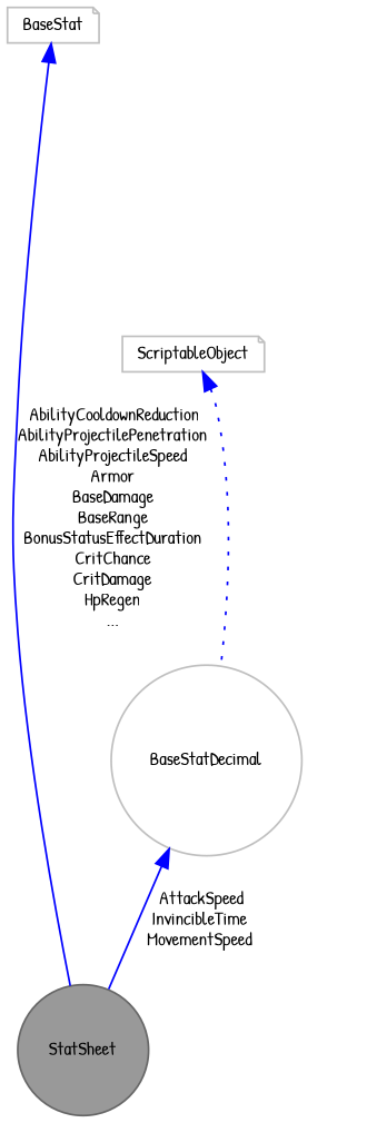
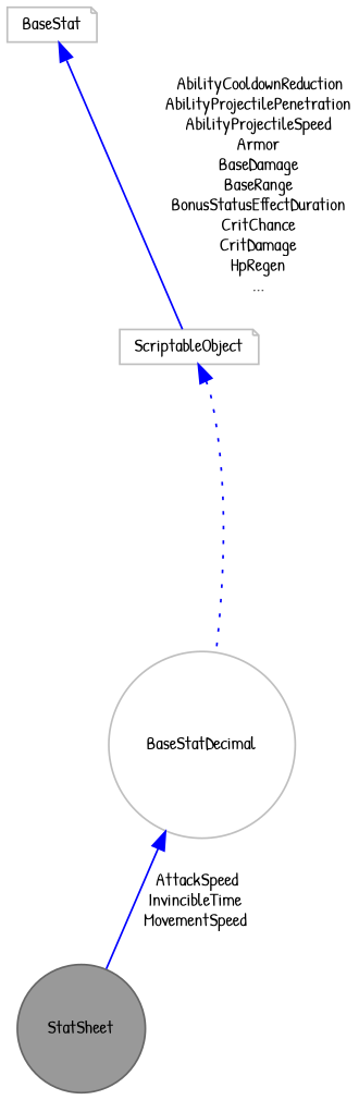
  digraph {
    fontname="Patrick Hand"
    node [color=grey75 fillcolor=white fontname="Patrick Hand" fontsize=10 shape=circle style=filled]
    edge [color=blue dir=back fontname="Patrick Hand" fontsize=10 labelfontname=Helvetica labelfontsize=10 style=solid]
    n1 [color=gray40 fillcolor=grey60 fontcolor=black height=0.2 label=StatSheet width=0.4]
    n2 [height=0.2 label=ScriptableObject shape=note width=0.4]
    n3 [height=0.2 label=BaseStatDecimal width=0.4]
    n4 [height=0.2 label=BaseStat shape=note width=0.4]
    n2 -> n3 [style=dotted]
    n3 -> n1 [label=" AttackSpeed\nInvincibleTime\nMovementSpeed"]
-   n4 -> n1 [label=" AbilityCooldownReduction\nAbilityProjectilePenetration\nAbilityProjectileSpeed\nArmor\nBaseDamage\nBaseRange\nBonusStatusEffectDuration\nCritChance\nCritDamage\nHpRegen\n..."]
+   n4 -> n2 [label=" AbilityCooldownReduction\nAbilityProjectilePenetration\nAbilityProjectileSpeed\nArmor\nBaseDamage\nBaseRange\nBonusStatusEffectDuration\nCritChance\nCritDamage\nHpRegen\n..."]
  }
